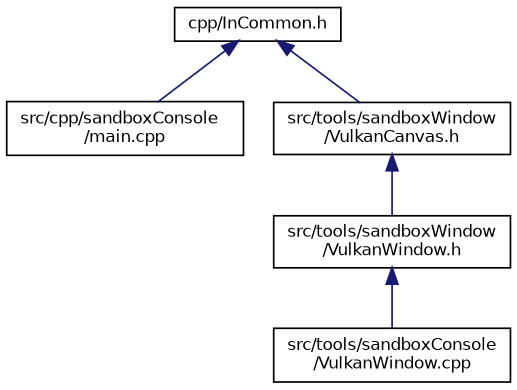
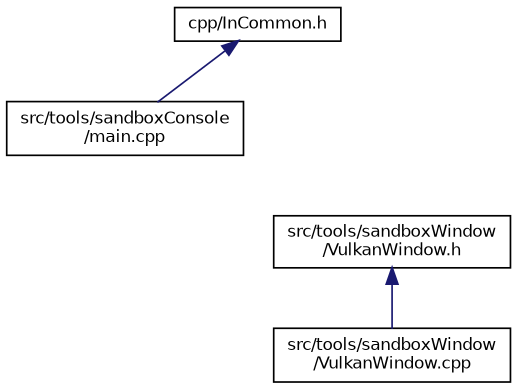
  digraph {
    node [color=black fillcolor=white fontname=Helvetica fontsize=10 shape=record style=filled]
    edge [color=midnightblue dir=back fontname=Helvetica fontsize=10 labelfontname=Helvetica labelfontsize=10 style=solid]
    n1 [height=0.2 label="cpp/InCommon.h" width=0.4]
-   n2 [height=0.2 label="src/cpp/sandboxConsole\l/main.cpp" width=0.4]
-   n3 [height=0.2 label="src/tools/sandboxWindow\l/VulkanCanvas.h" width=0.4]
+   n2 [height=0.2 label="src/tools/sandboxConsole\l/main.cpp" width=0.4]
    n4 [height=0.2 label="src/tools/sandboxWindow\l/VulkanWindow.h" width=0.4]
-   n5 [height=0.2 label="src/tools/sandboxConsole\l/VulkanWindow.cpp" width=0.4]
+   n5 [height=0.2 label="src/tools/sandboxWindow\l/VulkanWindow.cpp" width=0.4]
    n1 -> n2
-   n1 -> n3
-   n3 -> n4
    n4 -> n5
  }
